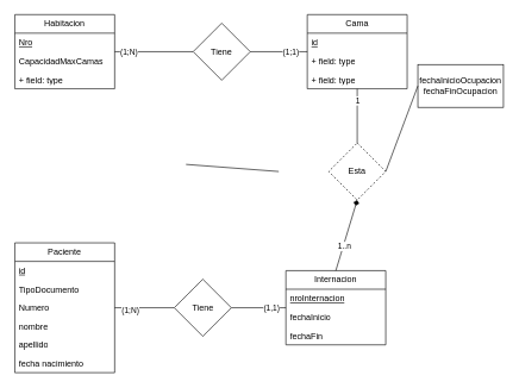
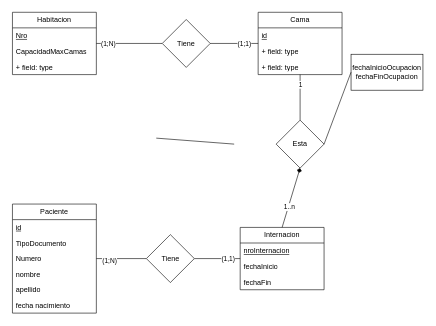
  <mxCell id="0" />
  <mxCell id="1" parent="0" />
  <mxCell id="2" style="edgeStyle=orthogonalEdgeStyle;rounded=0;orthogonalLoop=1;jettySize=auto;html=1;entryX=0;entryY=0.5;entryDx=0;entryDy=0;endArrow=none;startFill=0;" parent="1" source="4" target="14" edge="1"><mxGeometry relative="1" as="geometry" /></mxCell>
  <mxCell id="3" value="(1;N)" style="edgeLabel;html=1;align=center;verticalAlign=middle;resizable=0;points=[];" parent="2" vertex="1" connectable="0"><mxGeometry x="-0.651" relative="1" as="geometry"><mxPoint as="offset" /></mxGeometry></mxCell>
  <mxCell id="4" value="Habitacion" style="swimlane;fontStyle=0;childLayout=stackLayout;horizontal=1;startSize=26;fillColor=none;horizontalStack=0;resizeParent=1;resizeParentMax=0;resizeLast=0;collapsible=1;marginBottom=0;whiteSpace=wrap;html=1;" parent="1" vertex="1"><mxGeometry x="20" y="20" width="140" height="104" as="geometry"><mxRectangle x="110" y="120" width="110" height="30" as="alternateBounds" /></mxGeometry></mxCell>
  <mxCell id="5" value="&lt;u&gt;Nro&lt;/u&gt;" style="text;strokeColor=none;fillColor=none;align=left;verticalAlign=top;spacingLeft=4;spacingRight=4;overflow=hidden;rotatable=0;points=[[0,0.5],[1,0.5]];portConstraint=eastwest;whiteSpace=wrap;html=1;" parent="4" vertex="1"><mxGeometry y="26" width="140" height="26" as="geometry" /></mxCell>
  <mxCell id="6" value="CapacidadMaxCamas" style="text;strokeColor=none;fillColor=none;align=left;verticalAlign=top;spacingLeft=4;spacingRight=4;overflow=hidden;rotatable=0;points=[[0,0.5],[1,0.5]];portConstraint=eastwest;whiteSpace=wrap;html=1;" parent="4" vertex="1"><mxGeometry y="52" width="140" height="26" as="geometry" /></mxCell>
  <mxCell id="7" value="+ field: type" style="text;strokeColor=none;fillColor=none;align=left;verticalAlign=top;spacingLeft=4;spacingRight=4;overflow=hidden;rotatable=0;points=[[0,0.5],[1,0.5]];portConstraint=eastwest;whiteSpace=wrap;html=1;" parent="4" vertex="1"><mxGeometry y="78" width="140" height="26" as="geometry" /></mxCell>
  <mxCell id="8" value="Cama" style="swimlane;fontStyle=0;childLayout=stackLayout;horizontal=1;startSize=26;fillColor=none;horizontalStack=0;resizeParent=1;resizeParentMax=0;resizeLast=0;collapsible=1;marginBottom=0;whiteSpace=wrap;html=1;" parent="1" vertex="1"><mxGeometry x="430" y="20" width="140" height="104" as="geometry"><mxRectangle x="520" y="120" width="70" height="30" as="alternateBounds" /></mxGeometry></mxCell>
  <mxCell id="9" value="&lt;u&gt;id&lt;/u&gt;" style="text;strokeColor=none;fillColor=none;align=left;verticalAlign=top;spacingLeft=4;spacingRight=4;overflow=hidden;rotatable=0;points=[[0,0.5],[1,0.5]];portConstraint=eastwest;whiteSpace=wrap;html=1;" parent="8" vertex="1"><mxGeometry y="26" width="140" height="26" as="geometry" /></mxCell>
  <mxCell id="10" value="+ field: type" style="text;strokeColor=none;fillColor=none;align=left;verticalAlign=top;spacingLeft=4;spacingRight=4;overflow=hidden;rotatable=0;points=[[0,0.5],[1,0.5]];portConstraint=eastwest;whiteSpace=wrap;html=1;" parent="8" vertex="1"><mxGeometry y="52" width="140" height="26" as="geometry" /></mxCell>
  <mxCell id="11" value="+ field: type" style="text;strokeColor=none;fillColor=none;align=left;verticalAlign=top;spacingLeft=4;spacingRight=4;overflow=hidden;rotatable=0;points=[[0,0.5],[1,0.5]];portConstraint=eastwest;whiteSpace=wrap;html=1;" parent="8" vertex="1"><mxGeometry y="78" width="140" height="26" as="geometry" /></mxCell>
  <mxCell id="12" style="edgeStyle=orthogonalEdgeStyle;rounded=0;orthogonalLoop=1;jettySize=auto;html=1;entryX=0;entryY=0.5;entryDx=0;entryDy=0;endArrow=none;startFill=0;" parent="1" source="14" target="8" edge="1"><mxGeometry relative="1" as="geometry"><mxPoint x="420" y="72" as="targetPoint" /></mxGeometry></mxCell>
  <mxCell id="13" value="(1;1)" style="edgeLabel;html=1;align=center;verticalAlign=middle;resizable=0;points=[];" parent="12" vertex="1" connectable="0"><mxGeometry x="0.396" relative="1" as="geometry"><mxPoint as="offset" /></mxGeometry></mxCell>
  <mxCell id="14" value="Tiene" style="rhombus;whiteSpace=wrap;html=1;" parent="1" vertex="1"><mxGeometry x="270" y="32" width="80" height="80" as="geometry" /></mxCell>
  <mxCell id="15" style="edgeStyle=orthogonalEdgeStyle;rounded=0;orthogonalLoop=1;jettySize=auto;html=1;exitX=1;exitY=0.5;exitDx=0;exitDy=0;entryX=0;entryY=0.5;entryDx=0;entryDy=0;endArrow=none;startFill=0;" parent="1" source="17" target="30" edge="1"><mxGeometry relative="1" as="geometry" /></mxCell>
  <mxCell id="16" value="(1;N)" style="edgeLabel;html=1;align=center;verticalAlign=middle;resizable=0;points=[];" parent="15" vertex="1" connectable="0"><mxGeometry x="-0.501" y="-3" relative="1" as="geometry"><mxPoint as="offset" /></mxGeometry></mxCell>
  <mxCell id="17" value="Paciente" style="swimlane;fontStyle=0;childLayout=stackLayout;horizontal=1;startSize=26;fillColor=none;horizontalStack=0;resizeParent=1;resizeParentMax=0;resizeLast=0;collapsible=1;marginBottom=0;whiteSpace=wrap;html=1;" parent="1" vertex="1"><mxGeometry x="20" y="340" width="140" height="182" as="geometry"><mxRectangle x="160" y="370" width="90" height="30" as="alternateBounds" /></mxGeometry></mxCell>
  <mxCell id="18" value="&lt;u&gt;id&lt;/u&gt;" style="text;strokeColor=none;fillColor=none;align=left;verticalAlign=top;spacingLeft=4;spacingRight=4;overflow=hidden;rotatable=0;points=[[0,0.5],[1,0.5]];portConstraint=eastwest;whiteSpace=wrap;html=1;" parent="17" vertex="1"><mxGeometry y="26" width="140" height="26" as="geometry" /></mxCell>
  <mxCell id="19" value="TipoDocumento" style="text;strokeColor=none;fillColor=none;align=left;verticalAlign=top;spacingLeft=4;spacingRight=4;overflow=hidden;rotatable=0;points=[[0,0.5],[1,0.5]];portConstraint=eastwest;whiteSpace=wrap;html=1;" parent="17" vertex="1"><mxGeometry y="52" width="140" height="26" as="geometry" /></mxCell>
  <mxCell id="20" value="Numero" style="text;strokeColor=none;fillColor=none;align=left;verticalAlign=top;spacingLeft=4;spacingRight=4;overflow=hidden;rotatable=0;points=[[0,0.5],[1,0.5]];portConstraint=eastwest;whiteSpace=wrap;html=1;" parent="17" vertex="1"><mxGeometry y="78" width="140" height="26" as="geometry" /></mxCell>
  <mxCell id="21" value="nombre" style="text;strokeColor=none;fillColor=none;align=left;verticalAlign=top;spacingLeft=4;spacingRight=4;overflow=hidden;rotatable=0;points=[[0,0.5],[1,0.5]];portConstraint=eastwest;whiteSpace=wrap;html=1;" parent="17" vertex="1"><mxGeometry y="104" width="140" height="26" as="geometry" /></mxCell>
  <mxCell id="22" value="apellido" style="text;strokeColor=none;fillColor=none;align=left;verticalAlign=top;spacingLeft=4;spacingRight=4;overflow=hidden;rotatable=0;points=[[0,0.5],[1,0.5]];portConstraint=eastwest;whiteSpace=wrap;html=1;" parent="17" vertex="1"><mxGeometry y="130" width="140" height="26" as="geometry" /></mxCell>
  <mxCell id="23" value="fecha nacimiento" style="text;strokeColor=none;fillColor=none;align=left;verticalAlign=top;spacingLeft=4;spacingRight=4;overflow=hidden;rotatable=0;points=[[0,0.5],[1,0.5]];portConstraint=eastwest;whiteSpace=wrap;html=1;" parent="17" vertex="1"><mxGeometry y="156" width="140" height="26" as="geometry" /></mxCell>
  <mxCell id="24" value="Internacion" style="swimlane;fontStyle=0;childLayout=stackLayout;horizontal=1;startSize=26;fillColor=none;horizontalStack=0;resizeParent=1;resizeParentMax=0;resizeLast=0;collapsible=1;marginBottom=0;whiteSpace=wrap;html=1;" parent="1" vertex="1"><mxGeometry x="400" y="379" width="140" height="104" as="geometry"><mxRectangle x="490" y="370" width="100" height="30" as="alternateBounds" /></mxGeometry></mxCell>
  <mxCell id="25" value="&lt;u&gt;nroInternacion&lt;/u&gt;" style="text;strokeColor=none;fillColor=none;align=left;verticalAlign=top;spacingLeft=4;spacingRight=4;overflow=hidden;rotatable=0;points=[[0,0.5],[1,0.5]];portConstraint=eastwest;whiteSpace=wrap;html=1;" parent="24" vertex="1"><mxGeometry y="26" width="140" height="26" as="geometry" /></mxCell>
  <mxCell id="26" value="fechaInicio" style="text;strokeColor=none;fillColor=none;align=left;verticalAlign=top;spacingLeft=4;spacingRight=4;overflow=hidden;rotatable=0;points=[[0,0.5],[1,0.5]];portConstraint=eastwest;whiteSpace=wrap;html=1;" parent="24" vertex="1"><mxGeometry y="52" width="140" height="26" as="geometry" /></mxCell>
  <mxCell id="27" value="fechaFin" style="text;strokeColor=none;fillColor=none;align=left;verticalAlign=top;spacingLeft=4;spacingRight=4;overflow=hidden;rotatable=0;points=[[0,0.5],[1,0.5]];portConstraint=eastwest;whiteSpace=wrap;html=1;" parent="24" vertex="1"><mxGeometry y="78" width="140" height="26" as="geometry" /></mxCell>
  <mxCell id="28" style="edgeStyle=orthogonalEdgeStyle;rounded=0;orthogonalLoop=1;jettySize=auto;html=1;exitX=1;exitY=0.5;exitDx=0;exitDy=0;entryX=0;entryY=0.5;entryDx=0;entryDy=0;endArrow=none;startFill=0;" parent="1" source="30" target="24" edge="1"><mxGeometry relative="1" as="geometry" /></mxCell>
  <mxCell id="29" value="(1,1)" style="edgeLabel;html=1;align=center;verticalAlign=middle;resizable=0;points=[];" parent="28" vertex="1" connectable="0"><mxGeometry x="0.455" y="1" relative="1" as="geometry"><mxPoint as="offset" /></mxGeometry></mxCell>
  <mxCell id="30" value="Tiene" style="rhombus;whiteSpace=wrap;html=1;" parent="1" vertex="1"><mxGeometry x="243.5" y="391" width="80" height="80" as="geometry" /></mxCell>
- <mxCell id="31" value="Esta" style="rhombus;whiteSpace=wrap;html=1;dashed=1;" parent="1" vertex="1"><mxGeometry x="460" y="200" width="80" height="80" as="geometry" /></mxCell>
+ <mxCell id="31" value="Esta" style="rhombus;whiteSpace=wrap;html=1;" parent="1" vertex="1"><mxGeometry x="460" y="200" width="80" height="80" as="geometry" /></mxCell>
  <mxCell id="32" value="" style="endArrow=diamond;html=1;rounded=0;entryX=0.5;entryY=1;entryDx=0;entryDy=0;exitX=0.5;exitY=0;exitDx=0;exitDy=0;" parent="1" source="24" target="31" edge="1"><mxGeometry width="50" height="50" relative="1" as="geometry"><mxPoint x="300" y="350" as="sourcePoint" /><mxPoint x="350" y="300" as="targetPoint" /></mxGeometry></mxCell>
  <mxCell id="33" value="1..n" style="edgeLabel;html=1;align=center;verticalAlign=middle;resizable=0;points=[];" parent="32" vertex="1" connectable="0"><mxGeometry x="-0.304" y="-1" relative="1" as="geometry"><mxPoint as="offset" /></mxGeometry></mxCell>
  <mxCell id="34" value="" style="endArrow=none;html=1;rounded=0;entryX=0.5;entryY=1;entryDx=0;entryDy=0;exitX=0.5;exitY=0;exitDx=0;exitDy=0;" parent="1" source="31" target="8" edge="1"><mxGeometry width="50" height="50" relative="1" as="geometry"><mxPoint x="300" y="350" as="sourcePoint" /><mxPoint x="480" y="140" as="targetPoint" /></mxGeometry></mxCell>
  <mxCell id="35" value="1" style="edgeLabel;html=1;align=center;verticalAlign=middle;resizable=0;points=[];" parent="34" vertex="1" connectable="0"><mxGeometry x="0.579" relative="1" as="geometry"><mxPoint as="offset" /></mxGeometry></mxCell>
  <mxCell id="36" value="" style="endArrow=none;html=1;rounded=0;exitX=1;exitY=0;exitDx=0;exitDy=0;entryX=0;entryY=0.5;entryDx=0;entryDy=0;" parent="1" edge="1"><mxGeometry width="50" height="50" relative="1" as="geometry"><mxPoint x="260" y="230" as="sourcePoint" /><mxPoint x="390" y="240" as="targetPoint" /></mxGeometry></mxCell>
  <mxCell id="37" value="fechaInicioOcupacion&lt;div&gt;fechaFinOcupacion&lt;/div&gt;" style="rounded=0;whiteSpace=wrap;html=1;" parent="1" vertex="1"><mxGeometry x="585" y="90" width="120" height="60" as="geometry" /></mxCell>
  <mxCell id="38" value="" style="endArrow=none;html=1;rounded=0;entryX=1;entryY=0.5;entryDx=0;entryDy=0;exitX=0;exitY=0.5;exitDx=0;exitDy=0;" parent="1" source="37" target="31" edge="1"><mxGeometry width="50" height="50" relative="1" as="geometry"><mxPoint x="420" y="310" as="sourcePoint" /><mxPoint x="470" y="260" as="targetPoint" /></mxGeometry></mxCell>
